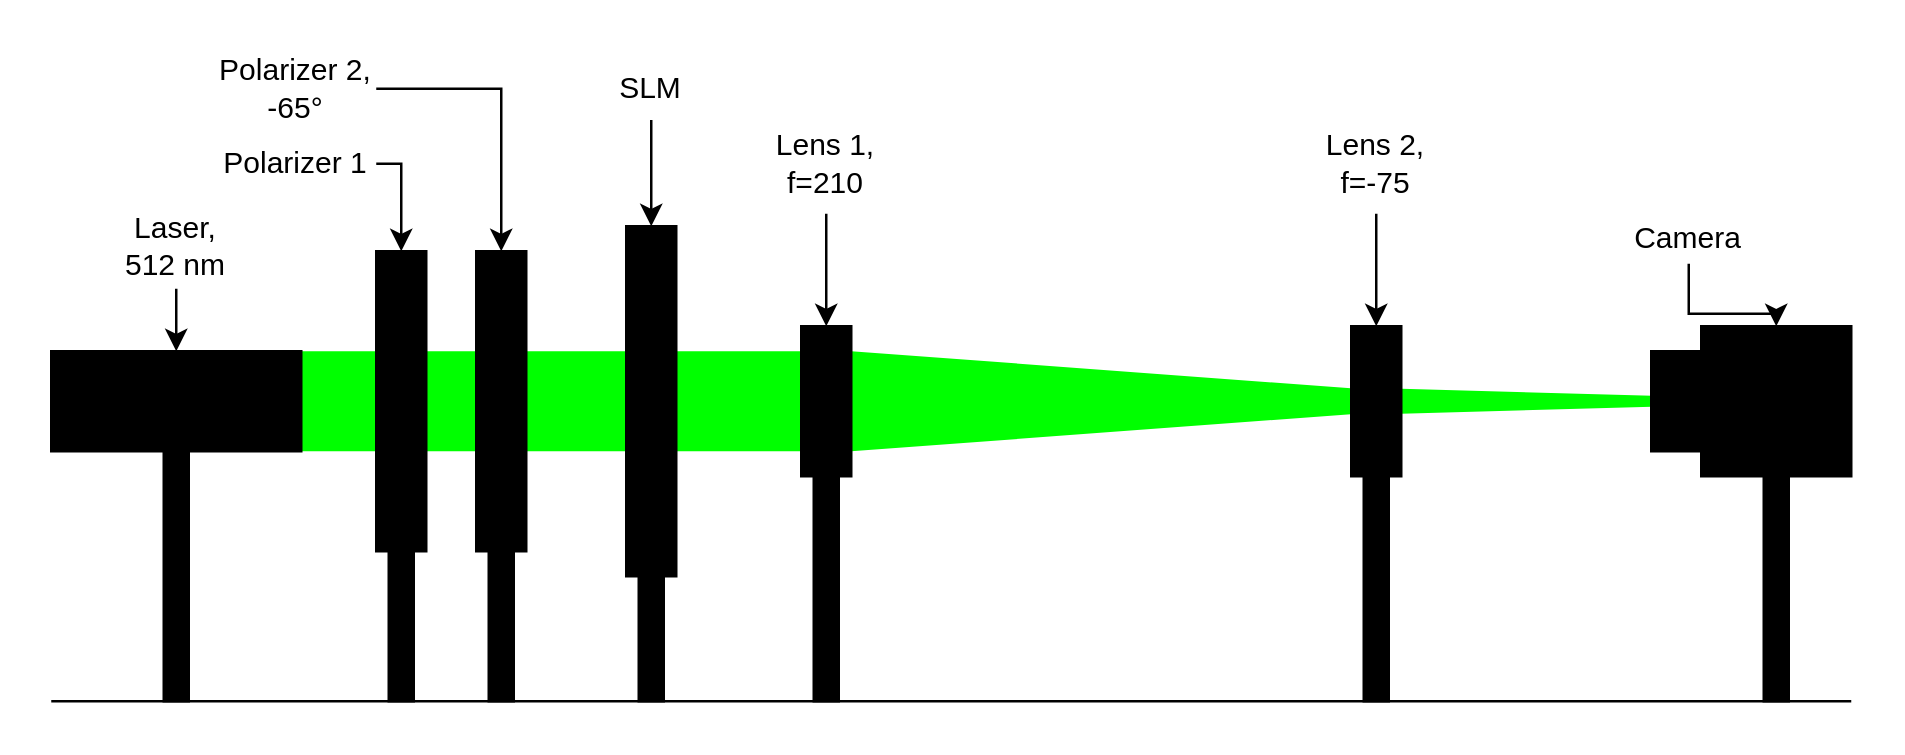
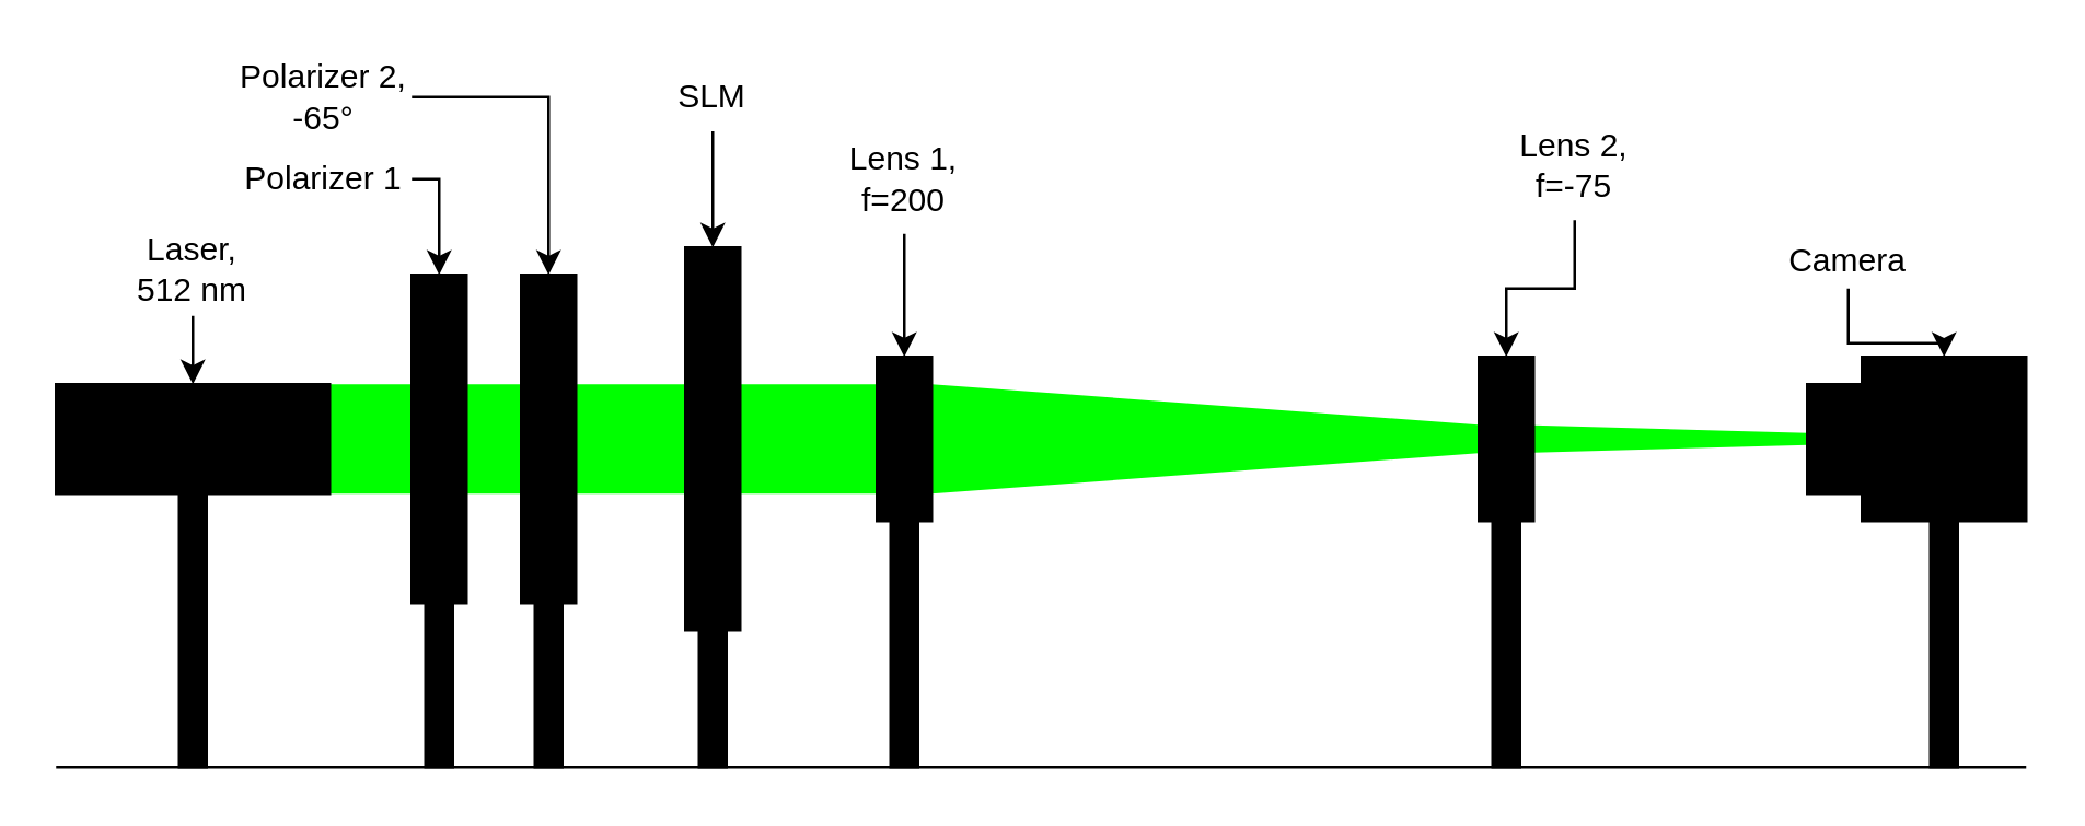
  <mxCell id="0" />
  <mxCell id="1" parent="0" />
  <mxCell id="2" value="" style="triangle;whiteSpace=wrap;html=1;fillColor=#00FF00;strokeColor=none;" parent="1" vertex="1"><mxGeometry x="340" y="140" width="270" height="40" as="geometry" /></mxCell>
  <mxCell id="3" value="" style="rounded=0;whiteSpace=wrap;html=1;strokeColor=none;fillColor=#00FF00;" parent="1" vertex="1"><mxGeometry x="120" y="140" width="30" height="40" as="geometry" /></mxCell>
  <mxCell id="4" value="" style="rounded=0;whiteSpace=wrap;html=1;strokeColor=none;fillColor=#00FF00;" parent="1" vertex="1"><mxGeometry x="170" y="140" width="20" height="40" as="geometry" /></mxCell>
  <mxCell id="5" value="" style="rounded=0;whiteSpace=wrap;html=1;strokeColor=none;fillColor=#00FF00;" parent="1" vertex="1"><mxGeometry x="210" y="140" width="40" height="40" as="geometry" /></mxCell>
  <mxCell id="6" value="" style="rounded=0;whiteSpace=wrap;html=1;strokeColor=none;fillColor=#00FF00;" parent="1" vertex="1"><mxGeometry x="270" y="140" width="50" height="40" as="geometry" /></mxCell>
  <mxCell id="7" value="" style="triangle;whiteSpace=wrap;html=1;fillColor=#00FF00;strokeColor=none;" parent="1" vertex="1"><mxGeometry x="560" y="155" width="180" height="10" as="geometry" /></mxCell>
  <mxCell id="8" value="" style="endArrow=none;html=1;rounded=0;" parent="1" edge="1"><mxGeometry width="50" height="50" relative="1" as="geometry"><mxPoint x="20" y="280" as="sourcePoint" /><mxPoint x="740" y="280" as="targetPoint" /></mxGeometry></mxCell>
  <mxCell id="9" value="" style="rounded=0;whiteSpace=wrap;html=1;fillColor=#000000;" parent="1" vertex="1"><mxGeometry x="65" y="180" width="10" height="100" as="geometry" /></mxCell>
  <mxCell id="10" value="" style="rounded=0;whiteSpace=wrap;html=1;fillColor=#000000;" parent="1" vertex="1"><mxGeometry x="155" y="220" width="10" height="60" as="geometry" /></mxCell>
  <mxCell id="11" value="" style="rounded=0;whiteSpace=wrap;html=1;fillColor=#000000;" parent="1" vertex="1"><mxGeometry x="195" y="220" width="10" height="60" as="geometry" /></mxCell>
  <mxCell id="12" value="" style="rounded=0;whiteSpace=wrap;html=1;fillColor=#000000;" parent="1" vertex="1"><mxGeometry x="255" y="230" width="10" height="50" as="geometry" /></mxCell>
  <mxCell id="13" value="" style="rounded=0;whiteSpace=wrap;html=1;fillColor=#000000;" parent="1" vertex="1"><mxGeometry x="325" y="190" width="10" height="90" as="geometry" /></mxCell>
  <mxCell id="14" value="" style="rounded=0;whiteSpace=wrap;html=1;fillColor=#000000;" parent="1" vertex="1"><mxGeometry x="545" y="190" width="10" height="90" as="geometry" /></mxCell>
  <mxCell id="15" style="edgeStyle=orthogonalEdgeStyle;rounded=0;orthogonalLoop=1;jettySize=auto;html=1;exitX=1;exitY=0.5;exitDx=0;exitDy=0;entryX=0.5;entryY=0;entryDx=0;entryDy=0;" parent="1" source="16" target="27" edge="1"><mxGeometry relative="1" as="geometry" /></mxCell>
  <mxCell id="16" value="Polarizer 1" style="text;html=1;strokeColor=none;fillColor=none;align=center;verticalAlign=middle;whiteSpace=wrap;rounded=0;" parent="1" vertex="1"><mxGeometry x="86" y="50" width="64" height="30" as="geometry" /></mxCell>
  <mxCell id="17" style="edgeStyle=orthogonalEdgeStyle;rounded=0;orthogonalLoop=1;jettySize=auto;html=1;exitX=0.5;exitY=1;exitDx=0;exitDy=0;entryX=0.5;entryY=0;entryDx=0;entryDy=0;" parent="1" source="18" target="32" edge="1"><mxGeometry relative="1" as="geometry" /></mxCell>
  <mxCell id="18" value="&lt;div&gt;Laser,&lt;/div&gt;&lt;div&gt;512 nm&lt;/div&gt;" style="text;html=1;strokeColor=none;fillColor=none;align=center;verticalAlign=middle;whiteSpace=wrap;rounded=0;" parent="1" vertex="1"><mxGeometry x="40" y="80" width="60" height="35" as="geometry" /></mxCell>
  <mxCell id="19" style="edgeStyle=orthogonalEdgeStyle;rounded=0;orthogonalLoop=1;jettySize=auto;html=1;exitX=1;exitY=0.5;exitDx=0;exitDy=0;entryX=0.5;entryY=0;entryDx=0;entryDy=0;" parent="1" source="24" target="28" edge="1"><mxGeometry relative="1" as="geometry"><mxPoint x="155" y="25" as="sourcePoint" /></mxGeometry></mxCell>
  <mxCell id="20" style="edgeStyle=orthogonalEdgeStyle;rounded=0;orthogonalLoop=1;jettySize=auto;html=1;exitX=0.5;exitY=1;exitDx=0;exitDy=0;" parent="1" source="21" target="29" edge="1"><mxGeometry relative="1" as="geometry" /></mxCell>
  <mxCell id="21" value="SLM" style="text;html=1;strokeColor=none;fillColor=none;align=center;verticalAlign=middle;whiteSpace=wrap;rounded=0;" parent="1" vertex="1"><mxGeometry x="230" y="22.5" width="60" height="25" as="geometry" /></mxCell>
  <mxCell id="22" style="edgeStyle=orthogonalEdgeStyle;rounded=0;orthogonalLoop=1;jettySize=auto;html=1;exitX=0.5;exitY=1;exitDx=0;exitDy=0;" parent="1" source="23" target="30" edge="1"><mxGeometry relative="1" as="geometry" /></mxCell>
- <mxCell id="23" value="&lt;div&gt;Lens 1,&lt;/div&gt;&lt;div&gt;f=210&lt;br&gt;&lt;/div&gt;" style="text;html=1;strokeColor=none;fillColor=none;align=center;verticalAlign=middle;whiteSpace=wrap;rounded=0;" parent="1" vertex="1"><mxGeometry x="300" y="45" width="60" height="40" as="geometry" /></mxCell>
+ <mxCell id="23" value="&lt;div&gt;Lens 1,&lt;/div&gt;&lt;div&gt;f=200&lt;br&gt;&lt;/div&gt;" style="text;html=1;strokeColor=none;fillColor=none;align=center;verticalAlign=middle;whiteSpace=wrap;rounded=0;" parent="1" vertex="1"><mxGeometry x="300" y="45" width="60" height="40" as="geometry" /></mxCell>
  <mxCell id="24" value="Polarizer 2,&lt;br&gt;-65°" style="text;html=1;strokeColor=none;fillColor=none;align=center;verticalAlign=middle;whiteSpace=wrap;rounded=0;" parent="1" vertex="1"><mxGeometry x="86" y="20" width="64" height="30" as="geometry" /></mxCell>
  <mxCell id="25" style="edgeStyle=orthogonalEdgeStyle;rounded=0;orthogonalLoop=1;jettySize=auto;html=1;exitX=0.5;exitY=1;exitDx=0;exitDy=0;entryX=0.5;entryY=0;entryDx=0;entryDy=0;" parent="1" source="26" target="35" edge="1"><mxGeometry relative="1" as="geometry" /></mxCell>
- <mxCell id="26" value="&lt;div&gt;Lens 2,&lt;/div&gt;&lt;div&gt;f=-75&lt;br&gt;&lt;/div&gt;" style="text;html=1;strokeColor=none;fillColor=none;align=center;verticalAlign=middle;whiteSpace=wrap;rounded=0;" parent="1" vertex="1"><mxGeometry x="520" y="45" width="60" height="40" as="geometry" /></mxCell>
+ <mxCell id="26" value="&lt;div&gt;Lens 2,&lt;/div&gt;&lt;div&gt;f=-75&lt;br&gt;&lt;/div&gt;" style="text;html=1;strokeColor=none;fillColor=none;align=center;verticalAlign=middle;whiteSpace=wrap;rounded=0;" parent="1" vertex="1"><mxGeometry x="545" y="40" width="60" height="40" as="geometry" /></mxCell>
  <mxCell id="27" value="" style="rounded=0;whiteSpace=wrap;html=1;fillColor=#000000;" parent="1" vertex="1"><mxGeometry x="150" y="100" width="20" height="120" as="geometry" /></mxCell>
  <mxCell id="28" value="" style="rounded=0;whiteSpace=wrap;html=1;fillColor=#000000;" parent="1" vertex="1"><mxGeometry x="190" y="100" width="20" height="120" as="geometry" /></mxCell>
  <mxCell id="29" value="" style="rounded=0;whiteSpace=wrap;html=1;fillColor=#000000;" parent="1" vertex="1"><mxGeometry x="250" y="90" width="20" height="140" as="geometry" /></mxCell>
  <mxCell id="30" value="" style="rounded=0;whiteSpace=wrap;html=1;fillColor=#000000;" parent="1" vertex="1"><mxGeometry x="320" y="130" width="20" height="60" as="geometry" /></mxCell>
  <mxCell id="31" value="" style="rounded=0;whiteSpace=wrap;html=1;fillColor=#000000;" parent="1" vertex="1"><mxGeometry x="680" y="130" width="60" height="60" as="geometry" /></mxCell>
  <mxCell id="32" value="" style="rounded=0;whiteSpace=wrap;html=1;fillColor=#000000;" parent="1" vertex="1"><mxGeometry x="20" y="140" width="100" height="40" as="geometry" /></mxCell>
  <mxCell id="33" value="" style="edgeStyle=orthogonalEdgeStyle;rounded=0;orthogonalLoop=1;jettySize=auto;html=1;" parent="1" source="34" target="31" edge="1"><mxGeometry relative="1" as="geometry" /></mxCell>
  <mxCell id="34" value="Camera" style="text;html=1;strokeColor=none;fillColor=none;align=center;verticalAlign=middle;whiteSpace=wrap;rounded=0;" parent="1" vertex="1"><mxGeometry x="645" y="85" width="60" height="20" as="geometry" /></mxCell>
  <mxCell id="35" value="" style="rounded=0;whiteSpace=wrap;html=1;fillColor=#000000;fillOpacity=100;" parent="1" vertex="1"><mxGeometry x="540" y="130" width="20" height="60" as="geometry" /></mxCell>
  <mxCell id="36" value="" style="rounded=0;whiteSpace=wrap;html=1;fillColor=#000000;" parent="1" vertex="1"><mxGeometry x="660" y="140" width="20" height="40" as="geometry" /></mxCell>
  <mxCell id="37" value="" style="rounded=0;whiteSpace=wrap;html=1;fillColor=#000000;" parent="1" vertex="1"><mxGeometry x="705" y="190" width="10" height="90" as="geometry" /></mxCell>
